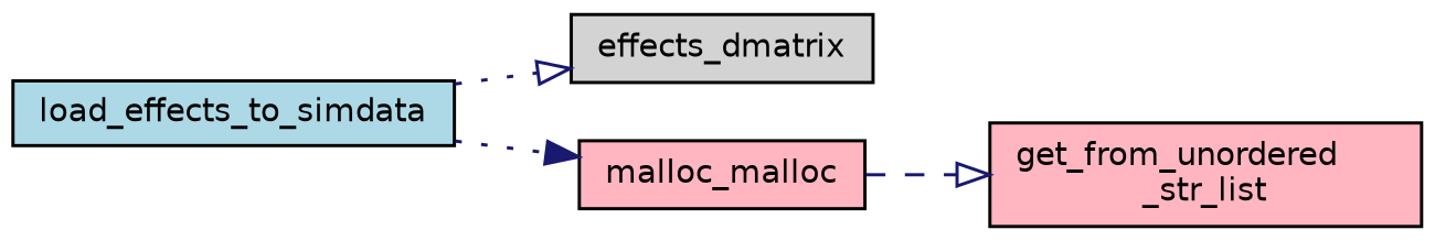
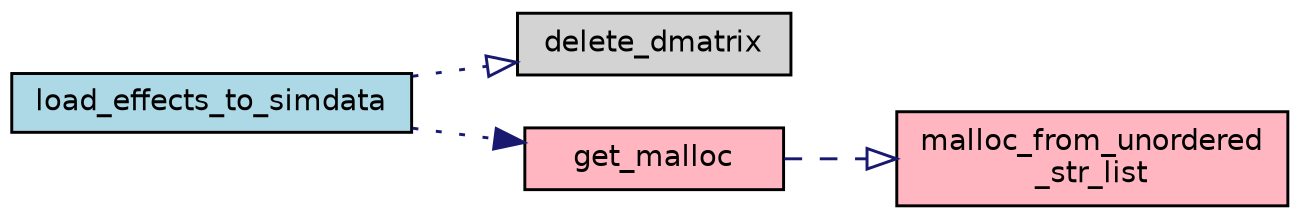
  digraph {
    rankdir=LR
    node [color=black fillcolor=lightpink fontname=Helvetica fontsize=10 shape=record style=filled]
    edge [arrowhead=onormal color=midnightblue fontname=Helvetica fontsize=10 labelfontname=Helvetica labelfontsize=10 style=dotted]
    n1 [fillcolor=lightblue fontcolor=black height=0.2 label=load_effects_to_simdata width=0.4]
-   n2 [fillcolor=lightgrey height=0.2 label=effects_dmatrix width=0.4]
-   n3 [height=0.2 label=malloc_malloc width=0.4]
-   n4 [height=0.2 label="get_from_unordered\l_str_list" width=0.4]
+   n2 [fillcolor=lightgrey height=0.2 label=delete_dmatrix width=0.4]
+   n3 [height=0.2 label=get_malloc width=0.4]
+   n4 [height=0.2 label="malloc_from_unordered\l_str_list" width=0.4]
    n1 -> n2
    n1 -> n3 [arrowhead=normal]
    n3 -> n4 [style=dashed]
  }
